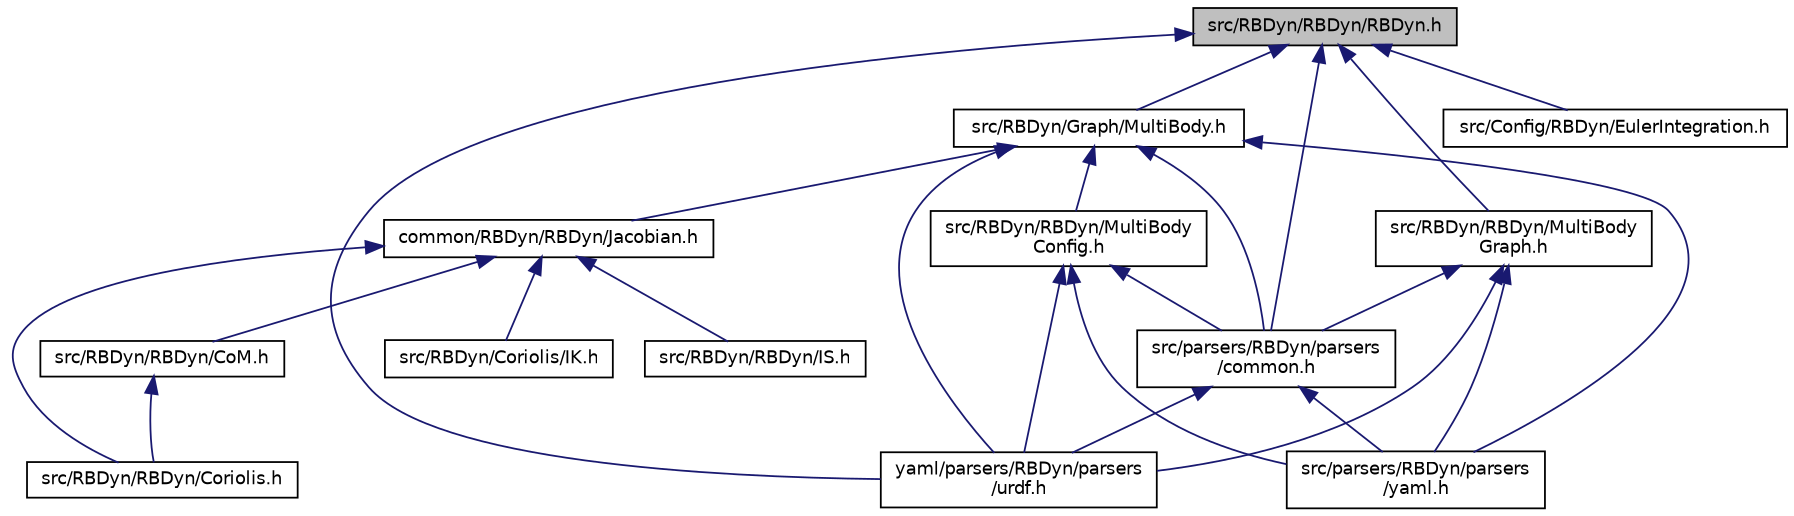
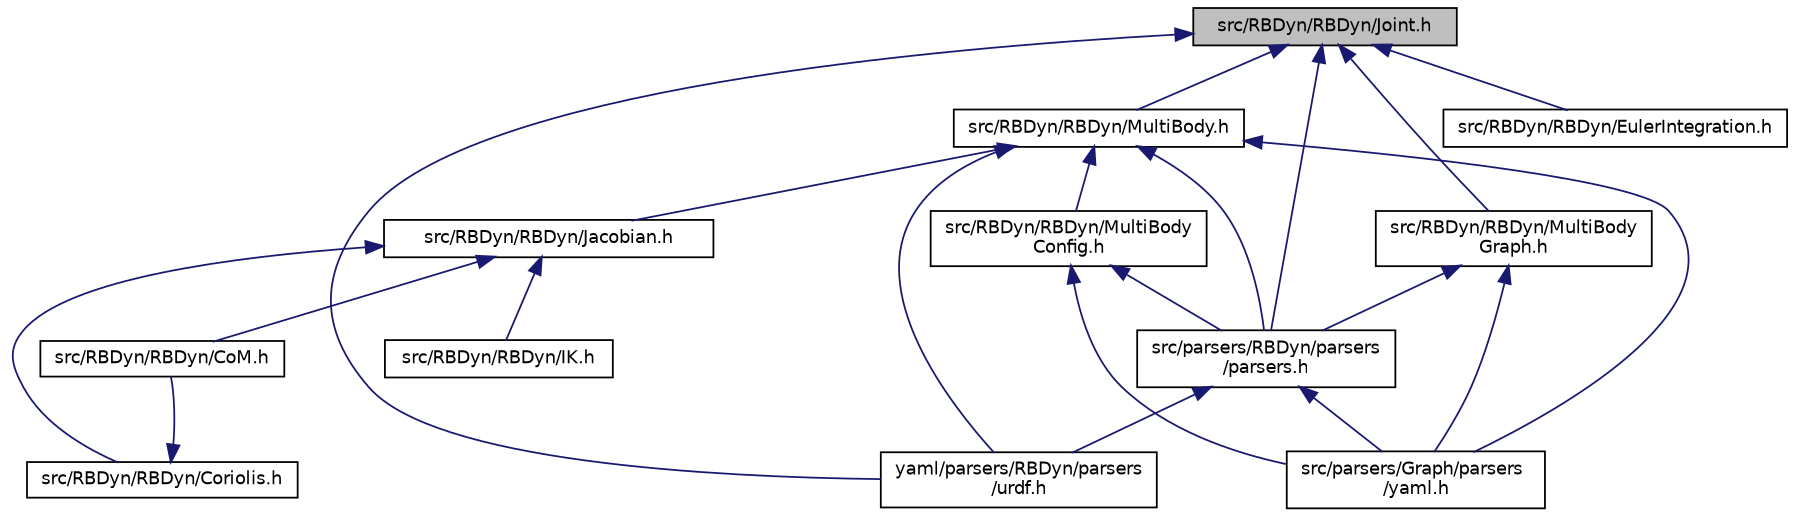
  digraph {
    node [color=black fillcolor=white fontname=Helvetica fontsize=10 shape=record style=filled]
    edge [color=midnightblue dir=back fontname=Helvetica fontsize=10 labelfontname=Helvetica labelfontsize=10 style=solid]
-   n1 [fillcolor=grey75 fontcolor=black height=0.2 label="src/RBDyn/RBDyn/RBDyn.h" width=0.4]
-   n2 [height=0.2 label="src/parsers/RBDyn/parsers\l/common.h" width=0.4]
+   n1 [fillcolor=grey75 fontcolor=black height=0.2 label="src/RBDyn/RBDyn/Joint.h" width=0.4]
+   n2 [height=0.2 label="src/parsers/RBDyn/parsers\l/parsers.h" width=0.4]
    n3 [height=0.2 label="yaml/parsers/RBDyn/parsers\l/urdf.h" width=0.4]
-   n4 [height=0.2 label="src/RBDyn/Graph/MultiBody.h" width=0.4]
-   n5 [height=0.2 label="src/Config/RBDyn/EulerIntegration.h" width=0.4]
+   n4 [height=0.2 label="src/RBDyn/RBDyn/MultiBody.h" width=0.4]
+   n5 [height=0.2 label="src/RBDyn/RBDyn/EulerIntegration.h" width=0.4]
    n6 [height=0.2 label="src/RBDyn/RBDyn/MultiBody\lGraph.h" width=0.4]
-   n7 [height=0.2 label="src/parsers/RBDyn/parsers\l/yaml.h" width=0.4]
-   n8 [height=0.2 label="common/RBDyn/RBDyn/Jacobian.h" width=0.4]
+   n7 [height=0.2 label="src/parsers/Graph/parsers\l/yaml.h" width=0.4]
+   n8 [height=0.2 label="src/RBDyn/RBDyn/Jacobian.h" width=0.4]
    n9 [height=0.2 label="src/RBDyn/RBDyn/MultiBody\lConfig.h" width=0.4]
    n10 [height=0.2 label="src/RBDyn/RBDyn/CoM.h" width=0.4]
    n11 [height=0.2 label="src/RBDyn/RBDyn/Coriolis.h" width=0.4]
-   n12 [height=0.2 label="src/RBDyn/Coriolis/IK.h" width=0.4]
-   n13 [height=0.2 label="src/RBDyn/RBDyn/IS.h" width=0.4]
+   n12 [height=0.2 label="src/RBDyn/RBDyn/IK.h" width=0.4]
    n1 -> n2
    n1 -> n3
    n1 -> n4
    n1 -> n5
    n1 -> n6
    n2 -> n3
    n2 -> n7
    n4 -> n2
    n4 -> n3
    n4 -> n7
    n4 -> n8
    n4 -> n9
    n6 -> n2
-   n6 -> n3
    n6 -> n7
    n8 -> n10
    n8 -> n11
    n8 -> n12
-   n8 -> n13
    n9 -> n2
-   n9 -> n3
    n9 -> n7
-   n10 -> n11
+   n11 -> n10
  }
